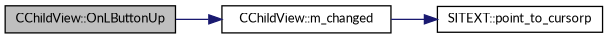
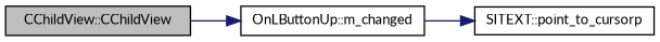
  digraph {
    fontname=Lato
    rankdir=LR
    node [color=black fillcolor=white fontname=Lato fontsize=10 shape=record style=filled]
    edge [color=midnightblue fontname=Lato fontsize=10 labelfontname=Helvetica labelfontsize=10 style=solid]
-   n1 [fillcolor=grey75 fontcolor=black height=0.2 label="CChildView::OnLButtonUp" width=0.4]
-   n2 [height=0.2 label="CChildView::m_changed" width=0.4]
+   n1 [fillcolor=grey75 fontcolor=black height=0.2 label="CChildView::CChildView" width=0.4]
+   n2 [height=0.2 label="OnLButtonUp::m_changed" width=0.4]
    n3 [height=0.2 label="SITEXT::point_to_cursorp" width=0.4]
    n1 -> n2
    n2 -> n3
  }
